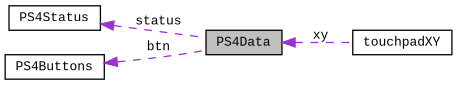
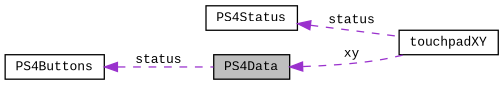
  digraph {
    fontname="Liberation Mono"
    rankdir=LR
    node [color=black fillcolor=white fontname="Liberation Mono" fontsize=10 shape=record style=filled]
    edge [color=darkorchid3 dir=back fontname="Liberation Mono" fontsize=10 labelfontname=Helvetica labelfontsize=10 style=dashed]
    n1 [fillcolor=grey75 fontcolor=black height=0.2 label=PS4Data width=0.4]
    n2 [height=0.2 label=touchpadXY width=0.4]
    n3 [height=0.2 label=PS4Status width=0.4]
    n4 [height=0.2 label=PS4Buttons width=0.4]
    n1 -> n2 [label=" xy"]
-   n3 -> n1 [label=" status"]
-   n4 -> n1 [label=" btn"]
+   n3 -> n2 [label=" status"]
+   n4 -> n1 [label=" status"]
  }
